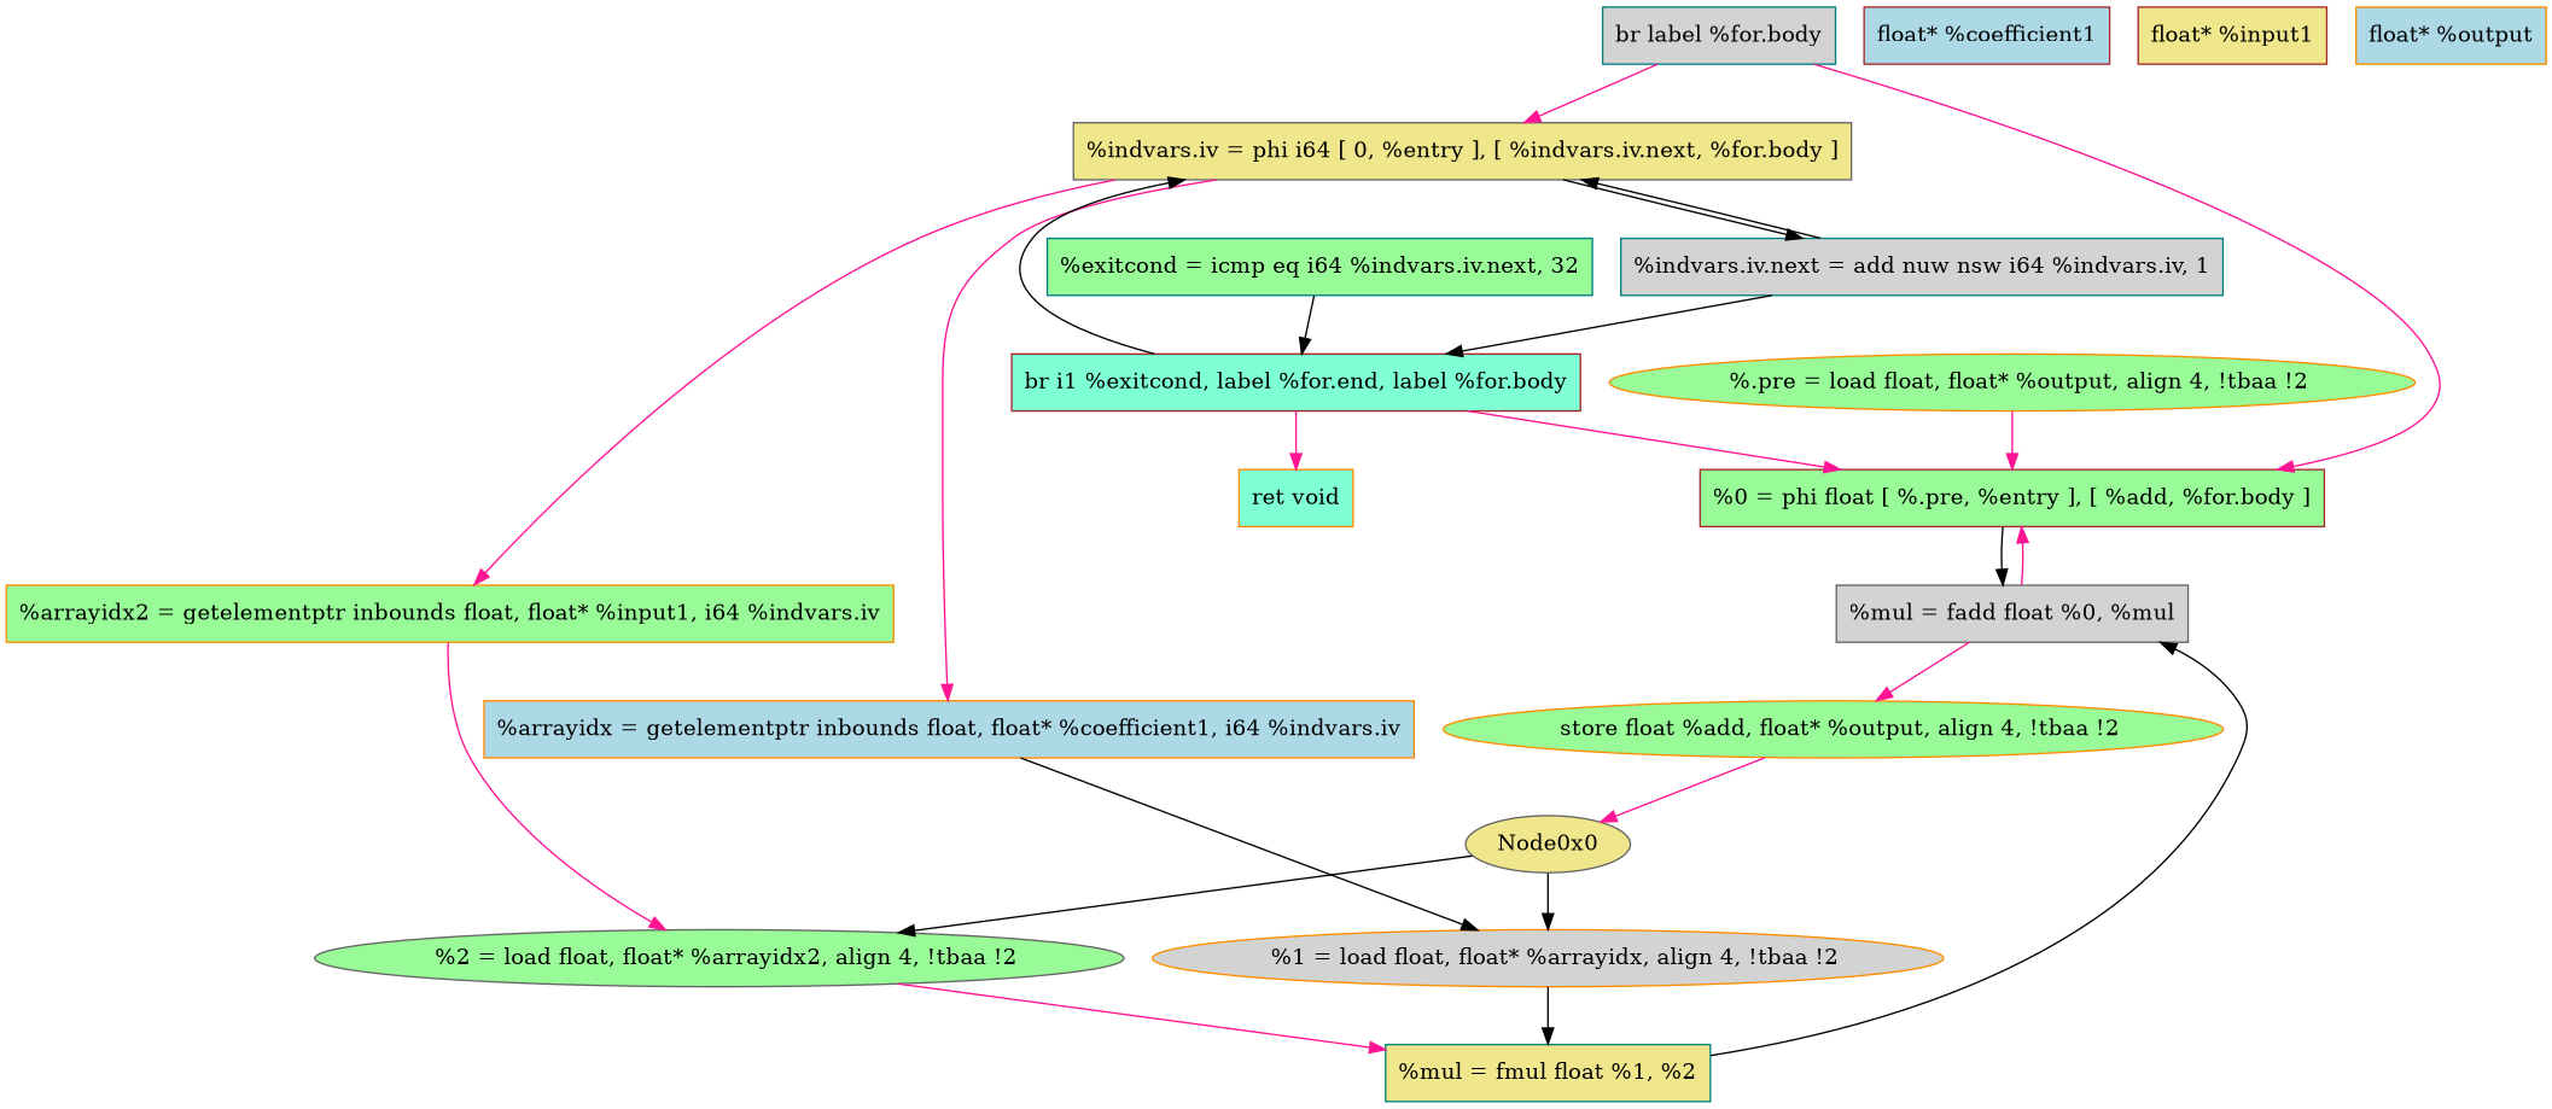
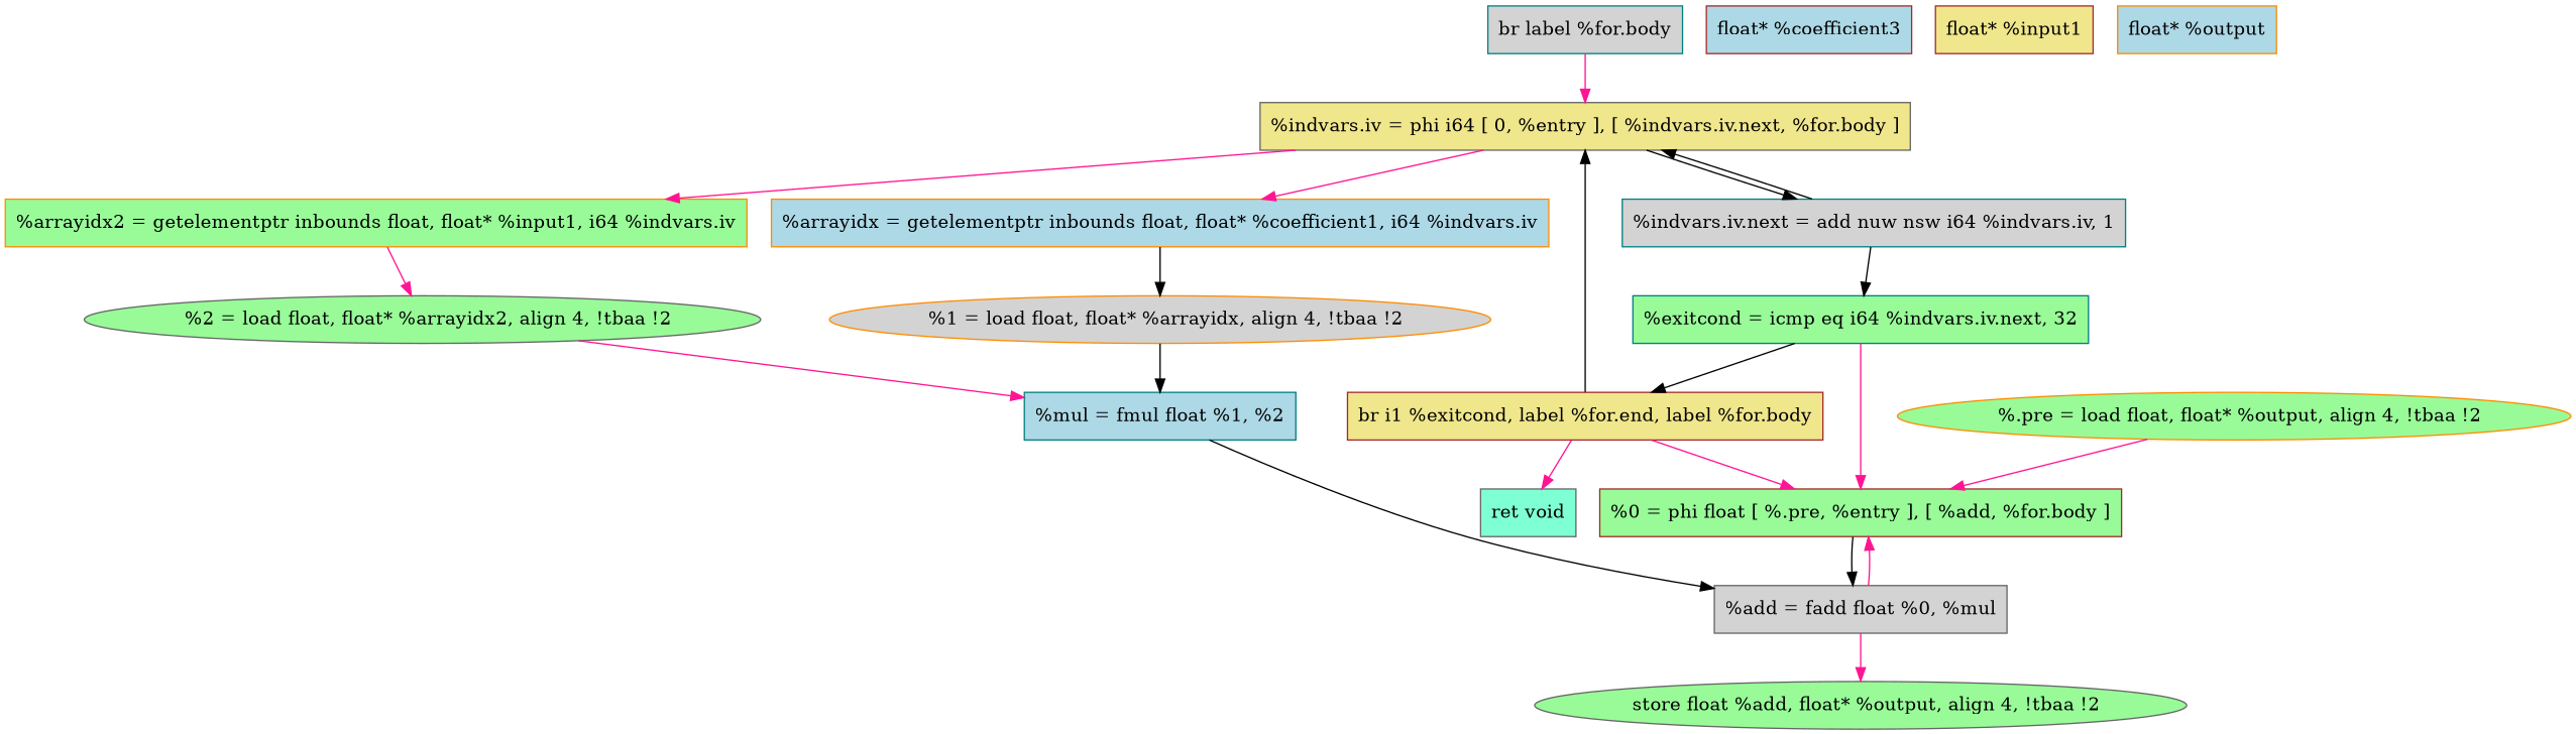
  digraph {
    node [color=darkorange fillcolor=palegreen shape=record style=filled]
    edge [color=deeppink]
    n1 [color=teal fillcolor=lightgrey label="  br label %for.body"]
    n2 [color=gray40 fillcolor=khaki label="  %indvars.iv = phi i64 [ 0, %entry ], [ %indvars.iv.next, %for.body ]"]
    n3 [color=brown label="  %0 = phi float [ %.pre, %entry ], [ %add, %for.body ]"]
    n4 [color=teal fillcolor=lightgrey label="  %indvars.iv.next = add nuw nsw i64 %indvars.iv, 1"]
    n5 [fillcolor=lightblue label="  %arrayidx = getelementptr inbounds float, float* %coefficient1, i64 %indvars.iv"]
    n6 [label="  %arrayidx2 = getelementptr inbounds float, float* %input1, i64 %indvars.iv"]
-   n7 [color=gray40 fillcolor=lightgrey label="%mul = fadd float %0, %mul"]
-   n8 [color=brown fillcolor=lightblue label="float* %coefficient1"]
+   n7 [color=gray40 fillcolor=lightgrey label="  %add = fadd float %0, %mul"]
+   n8 [color=brown fillcolor=lightblue label="float* %coefficient3"]
    n9 [color=brown fillcolor=khaki label="float* %input1"]
    n10 [color=teal label="  %exitcond = icmp eq i64 %indvars.iv.next, 32"]
-   n11 [color=brown fillcolor=aquamarine label="  br i1 %exitcond, label %for.end, label %for.body"]
+   n11 [color=brown fillcolor=khaki label="  br i1 %exitcond, label %for.end, label %for.body"]
    n12 [label="  %.pre = load float, float* %output, align 4, !tbaa !2" shape=oval]
-   n13 [fillcolor=aquamarine label="  ret void"]
+   n13 [color=gray40 fillcolor=aquamarine label="  ret void"]
    n14 [fillcolor=lightgrey label="  %1 = load float, float* %arrayidx, align 4, !tbaa !2" shape=oval]
    n15 [color=gray40 label="  %2 = load float, float* %arrayidx2, align 4, !tbaa !2" shape=oval]
-   n16 [color=teal fillcolor=khaki label="  %mul = fmul float %1, %2"]
-   n17 [label="  store float %add, float* %output, align 4, !tbaa !2" shape=oval]
-   Node0x0 [color=gray40 fillcolor=khaki shape=""]
+   n16 [color=teal fillcolor=lightblue label="  %mul = fmul float %1, %2"]
+   n17 [color=gray40 label="  store float %add, float* %output, align 4, !tbaa !2" shape=oval]
    n19 [fillcolor=lightblue label="float* %output"]
    n1 -> n2
-   n1 -> n3
+   n10 -> n3
    n2 -> n4 [color=black]
    n2 -> n5
    n2 -> n6
    n3 -> n7 [color=black]
    n4 -> n2 [color=black]
-   n4 -> n11 [color=black]
+   n4 -> n10 [color=black]
    n5 -> n14 [color=black]
    n6 -> n15
    n7 -> n3
    n7 -> n17
    n10 -> n11 [color=black]
    n11 -> n2 [color=black]
    n11 -> n3
    n11 -> n13
    n12 -> n3
    n14 -> n16 [color=black]
    n15 -> n16
    n16 -> n7 [color=black]
-   n17 -> Node0x0
-   Node0x0 -> n14 [color=black]
-   Node0x0 -> n15 [color=black]
  }
